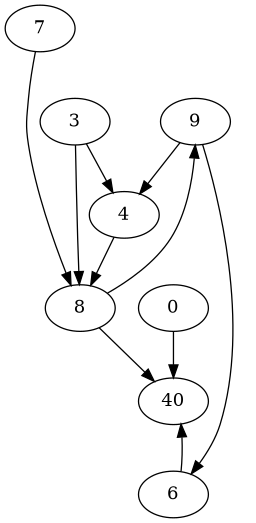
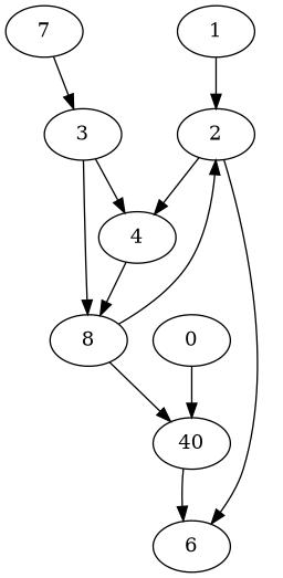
  strict digraph {
    node [shape=ellipse]
    n1 [label=40]
    8
-   2 [label=9]
+   2
    4
    6
+   1
    7
    n8 [label=0]
    3
    8 -> n1
    8 -> 2
    2 -> 4
    2 -> 6
    4 -> 8
-   6 -> n1
-   7 -> 8
+   n1 -> 6
+   1 -> 2
+   7 -> 3
    n8 -> n1
    3 -> 8
    3 -> 4
  }
